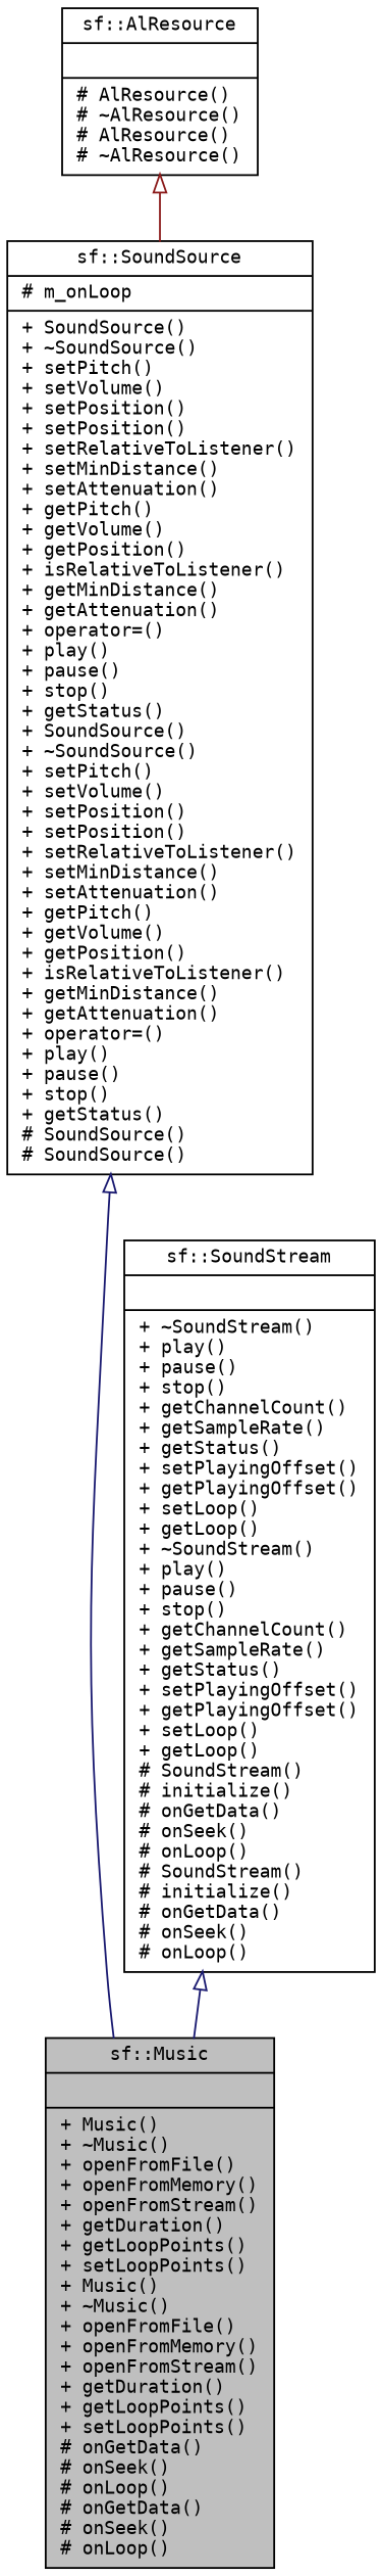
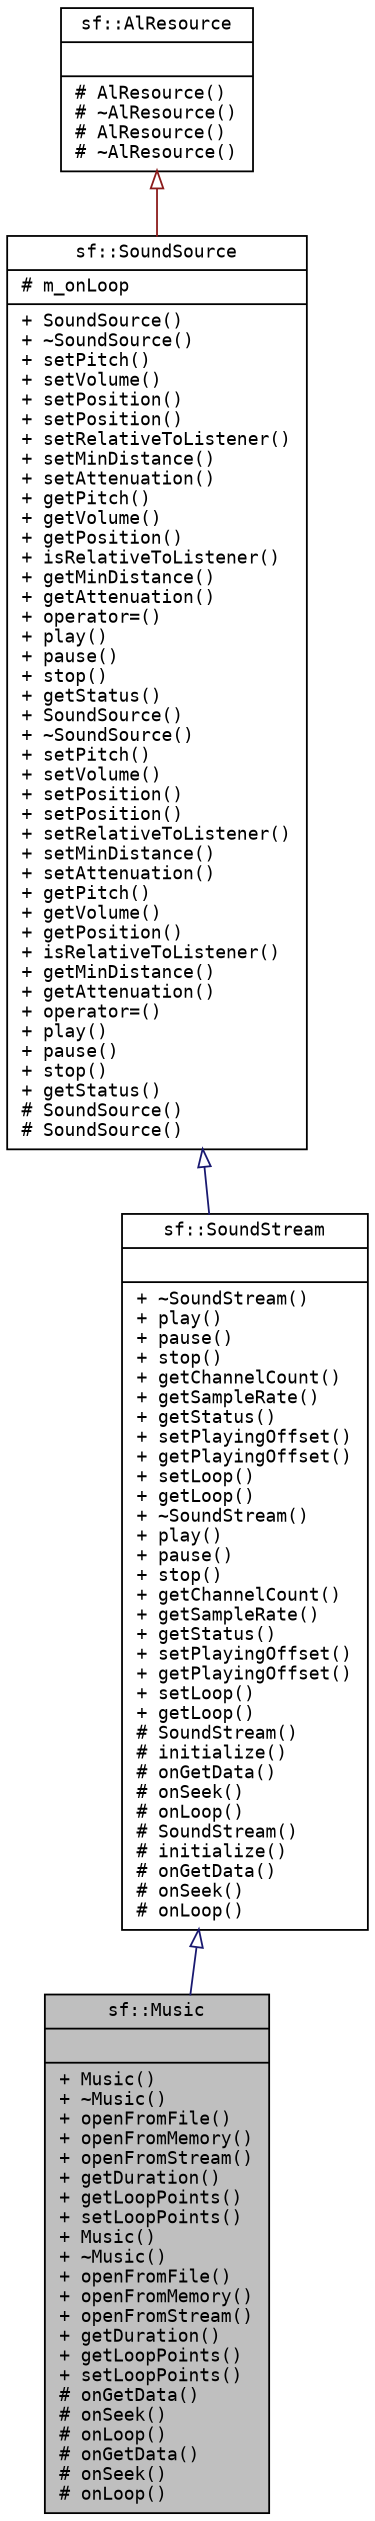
  digraph {
    fontname="DejaVu Sans Mono"
    node [color=black fillcolor=white fontname="DejaVu Sans Mono" fontsize=10 shape=record style=filled]
    edge [arrowtail=onormal color=midnightblue dir=back fontname="DejaVu Sans Mono" fontsize=10 labelfontname=Helvetica labelfontsize=10 style=solid]
    n1 [fillcolor=grey75 fontcolor=black height=0.2 label="{sf::Music\n||+ Music()\l+ ~Music()\l+ openFromFile()\l+ openFromMemory()\l+ openFromStream()\l+ getDuration()\l+ getLoopPoints()\l+ setLoopPoints()\l+ Music()\l+ ~Music()\l+ openFromFile()\l+ openFromMemory()\l+ openFromStream()\l+ getDuration()\l+ getLoopPoints()\l+ setLoopPoints()\l# onGetData()\l# onSeek()\l# onLoop()\l# onGetData()\l# onSeek()\l# onLoop()\l}" width=0.4]
    n2 [height=0.2 label="{sf::SoundStream\n||+ ~SoundStream()\l+ play()\l+ pause()\l+ stop()\l+ getChannelCount()\l+ getSampleRate()\l+ getStatus()\l+ setPlayingOffset()\l+ getPlayingOffset()\l+ setLoop()\l+ getLoop()\l+ ~SoundStream()\l+ play()\l+ pause()\l+ stop()\l+ getChannelCount()\l+ getSampleRate()\l+ getStatus()\l+ setPlayingOffset()\l+ getPlayingOffset()\l+ setLoop()\l+ getLoop()\l# SoundStream()\l# initialize()\l# onGetData()\l# onSeek()\l# onLoop()\l# SoundStream()\l# initialize()\l# onGetData()\l# onSeek()\l# onLoop()\l}" width=0.4]
    n3 [height=0.2 label="{sf::SoundSource\n|# m_onLoop\l|+ SoundSource()\l+ ~SoundSource()\l+ setPitch()\l+ setVolume()\l+ setPosition()\l+ setPosition()\l+ setRelativeToListener()\l+ setMinDistance()\l+ setAttenuation()\l+ getPitch()\l+ getVolume()\l+ getPosition()\l+ isRelativeToListener()\l+ getMinDistance()\l+ getAttenuation()\l+ operator=()\l+ play()\l+ pause()\l+ stop()\l+ getStatus()\l+ SoundSource()\l+ ~SoundSource()\l+ setPitch()\l+ setVolume()\l+ setPosition()\l+ setPosition()\l+ setRelativeToListener()\l+ setMinDistance()\l+ setAttenuation()\l+ getPitch()\l+ getVolume()\l+ getPosition()\l+ isRelativeToListener()\l+ getMinDistance()\l+ getAttenuation()\l+ operator=()\l+ play()\l+ pause()\l+ stop()\l+ getStatus()\l# SoundSource()\l# SoundSource()\l}" width=0.4]
    n4 [height=0.2 label="{sf::AlResource\n||# AlResource()\l# ~AlResource()\l# AlResource()\l# ~AlResource()\l}" width=0.4]
    n2 -> n1
-   n3 -> n1
+   n3 -> n2
    n4 -> n3 [color=firebrick4]
  }
